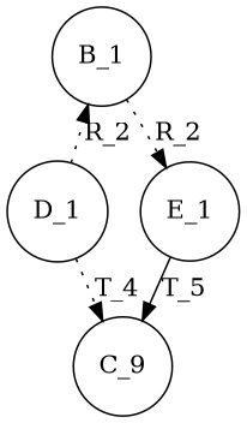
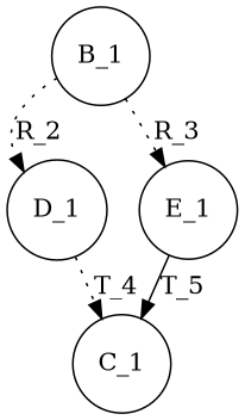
  digraph {
    rankdir=TB
    ranksep=0.0
    node [shape=circle]
    edge [style=dotted]
    B_1
    D_1
    E_1
-   C_1 [label=C_9]
-   D_1 -> B_1 [label=R_2]
-   B_1 -> E_1 [label=R_2]
+   C_1
+   B_1 -> D_1 [label=R_2]
+   B_1 -> E_1 [label=R_3]
    D_1 -> C_1 [label=T_4]
    E_1 -> C_1 [label=T_5 style=""]
  }
